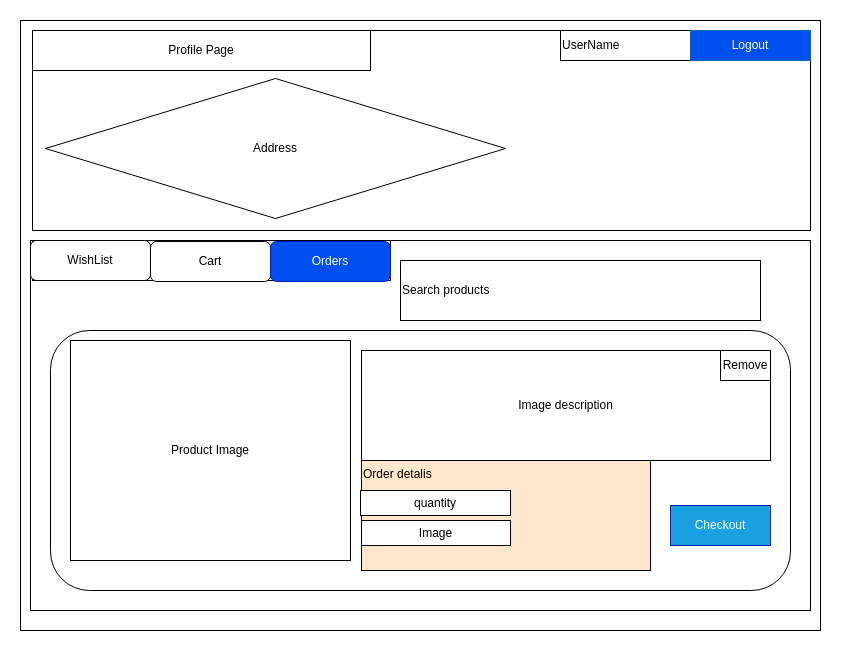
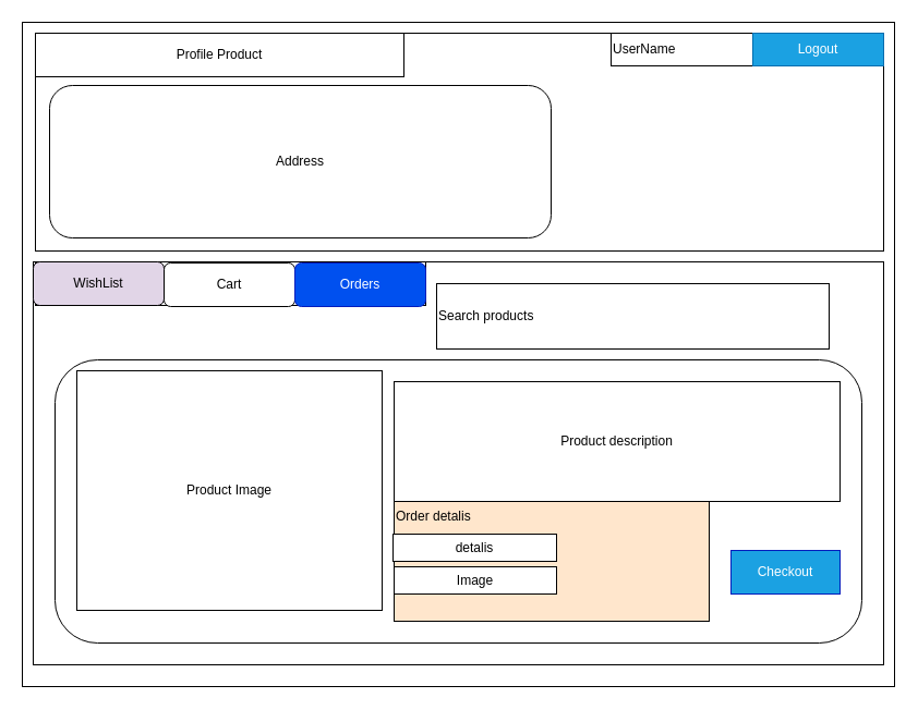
  <mxCell id="0" />
  <mxCell id="1" parent="0" />
  <mxCell id="2" value="" style="rounded=0;whiteSpace=wrap;html=1;" vertex="1" parent="1"><mxGeometry x="20" y="20" width="800" height="610" as="geometry" /></mxCell>
  <mxCell id="3" value="" style="rounded=0;whiteSpace=wrap;html=1;" vertex="1" parent="1"><mxGeometry x="30" y="240" width="780" height="370" as="geometry" /></mxCell>
  <mxCell id="4" value="" style="rounded=0;whiteSpace=wrap;html=1;" vertex="1" parent="1"><mxGeometry x="32" y="240" width="358" height="40" as="geometry" /></mxCell>
- <mxCell id="5" value="WishList" style="rounded=1;whiteSpace=wrap;html=1;" vertex="1" parent="1"><mxGeometry x="30" y="240" width="120" height="40" as="geometry" /></mxCell>
+ <mxCell id="5" value="WishList" style="rounded=1;whiteSpace=wrap;html=1;fillColor=#e1d5e7;" vertex="1" parent="1"><mxGeometry x="30" y="240" width="120" height="40" as="geometry" /></mxCell>
  <mxCell id="6" value="Cart" style="rounded=1;whiteSpace=wrap;html=1;" vertex="1" parent="1"><mxGeometry x="150" y="241" width="120" height="40" as="geometry" /></mxCell>
  <mxCell id="7" value="Orders" style="rounded=1;whiteSpace=wrap;html=1;fillColor=#0050ef;fontColor=#ffffff;strokeColor=#001DBC;" vertex="1" parent="1"><mxGeometry x="270" y="241" width="120" height="40" as="geometry" /></mxCell>
  <mxCell id="8" value="" style="rounded=0;whiteSpace=wrap;html=1;" vertex="1" parent="1"><mxGeometry x="32" y="30" width="778" height="200" as="geometry" /></mxCell>
- <mxCell id="9" value="Address" style="rhombus;whiteSpace=wrap;html=1;" vertex="1" parent="1"><mxGeometry x="45" y="78" width="460" height="140" as="geometry" /></mxCell>
+ <mxCell id="9" value="Address" style="rounded=1;whiteSpace=wrap;html=1;" vertex="1" parent="1"><mxGeometry x="45" y="78" width="460" height="140" as="geometry" /></mxCell>
  <mxCell id="10" value="" style="rounded=1;whiteSpace=wrap;html=1;" vertex="1" parent="1"><mxGeometry x="50" y="330" width="740" height="260" as="geometry" /></mxCell>
  <mxCell id="11" value="Product Image" style="rounded=0;whiteSpace=wrap;html=1;" vertex="1" parent="1"><mxGeometry x="70" y="340" width="280" height="220" as="geometry" /></mxCell>
- <mxCell id="12" value="Image description" style="rounded=0;whiteSpace=wrap;html=1;" vertex="1" parent="1"><mxGeometry x="361" y="350" width="409" height="110" as="geometry" /></mxCell>
- <mxCell id="13" value="Profile Page" style="rounded=0;whiteSpace=wrap;html=1;" vertex="1" parent="1"><mxGeometry x="32" y="30" width="338" height="40" as="geometry" /></mxCell>
+ <mxCell id="12" value="Product description" style="rounded=0;whiteSpace=wrap;html=1;" vertex="1" parent="1"><mxGeometry x="361" y="350" width="409" height="110" as="geometry" /></mxCell>
+ <mxCell id="13" value="Profile Product" style="rounded=0;whiteSpace=wrap;html=1;" vertex="1" parent="1"><mxGeometry x="32" y="30" width="338" height="40" as="geometry" /></mxCell>
  <mxCell id="14" value="UserName" style="rounded=0;whiteSpace=wrap;html=1;align=left;" vertex="1" parent="1"><mxGeometry x="560" y="30" width="250" height="30" as="geometry" /></mxCell>
  <mxCell id="15" value="Checkout" style="rounded=0;whiteSpace=wrap;html=1;fillColor=#1ba1e2;fontColor=#ffffff;strokeColor=#001DBC;" vertex="1" parent="1"><mxGeometry x="670" y="505" width="100" height="40" as="geometry" /></mxCell>
- <mxCell id="16" value="Remove" style="rounded=0;whiteSpace=wrap;html=1;fillColor=default;" vertex="1" parent="1"><mxGeometry x="720" y="350" width="50" height="30" as="geometry" /></mxCell>
  <mxCell id="17" value="Order detalis" style="rounded=0;whiteSpace=wrap;html=1;verticalAlign=top;align=left;fillColor=#ffe6cc;" vertex="1" parent="1"><mxGeometry x="361" y="460" width="289" height="110" as="geometry" /></mxCell>
- <mxCell id="18" value="Logout" style="rounded=0;whiteSpace=wrap;html=1;fillColor=#0050ef;strokeColor=#006EAF;fontColor=#ffffff;" vertex="1" parent="1"><mxGeometry x="690" y="30" width="120" height="30" as="geometry" /></mxCell>
+ <mxCell id="18" value="Logout" style="rounded=0;whiteSpace=wrap;html=1;fillColor=#1ba1e2;strokeColor=#006EAF;fontColor=#ffffff;" vertex="1" parent="1"><mxGeometry x="690" y="30" width="120" height="30" as="geometry" /></mxCell>
  <mxCell id="19" value="Search products&amp;nbsp;" style="rounded=0;whiteSpace=wrap;html=1;align=left;" vertex="1" parent="1"><mxGeometry x="400" y="260" width="360" height="60" as="geometry" /></mxCell>
- <mxCell id="20" value="quantity" style="rounded=0;whiteSpace=wrap;html=1;fillColor=default;" vertex="1" parent="1"><mxGeometry x="360" y="490" width="150" height="25" as="geometry" /></mxCell>
+ <mxCell id="20" value="detalis" style="rounded=0;whiteSpace=wrap;html=1;fillColor=default;" vertex="1" parent="1"><mxGeometry x="360" y="490" width="150" height="25" as="geometry" /></mxCell>
  <mxCell id="21" value="Image" style="rounded=0;whiteSpace=wrap;html=1;fillColor=default;" vertex="1" parent="1"><mxGeometry x="361" y="520" width="149" height="25" as="geometry" /></mxCell>
